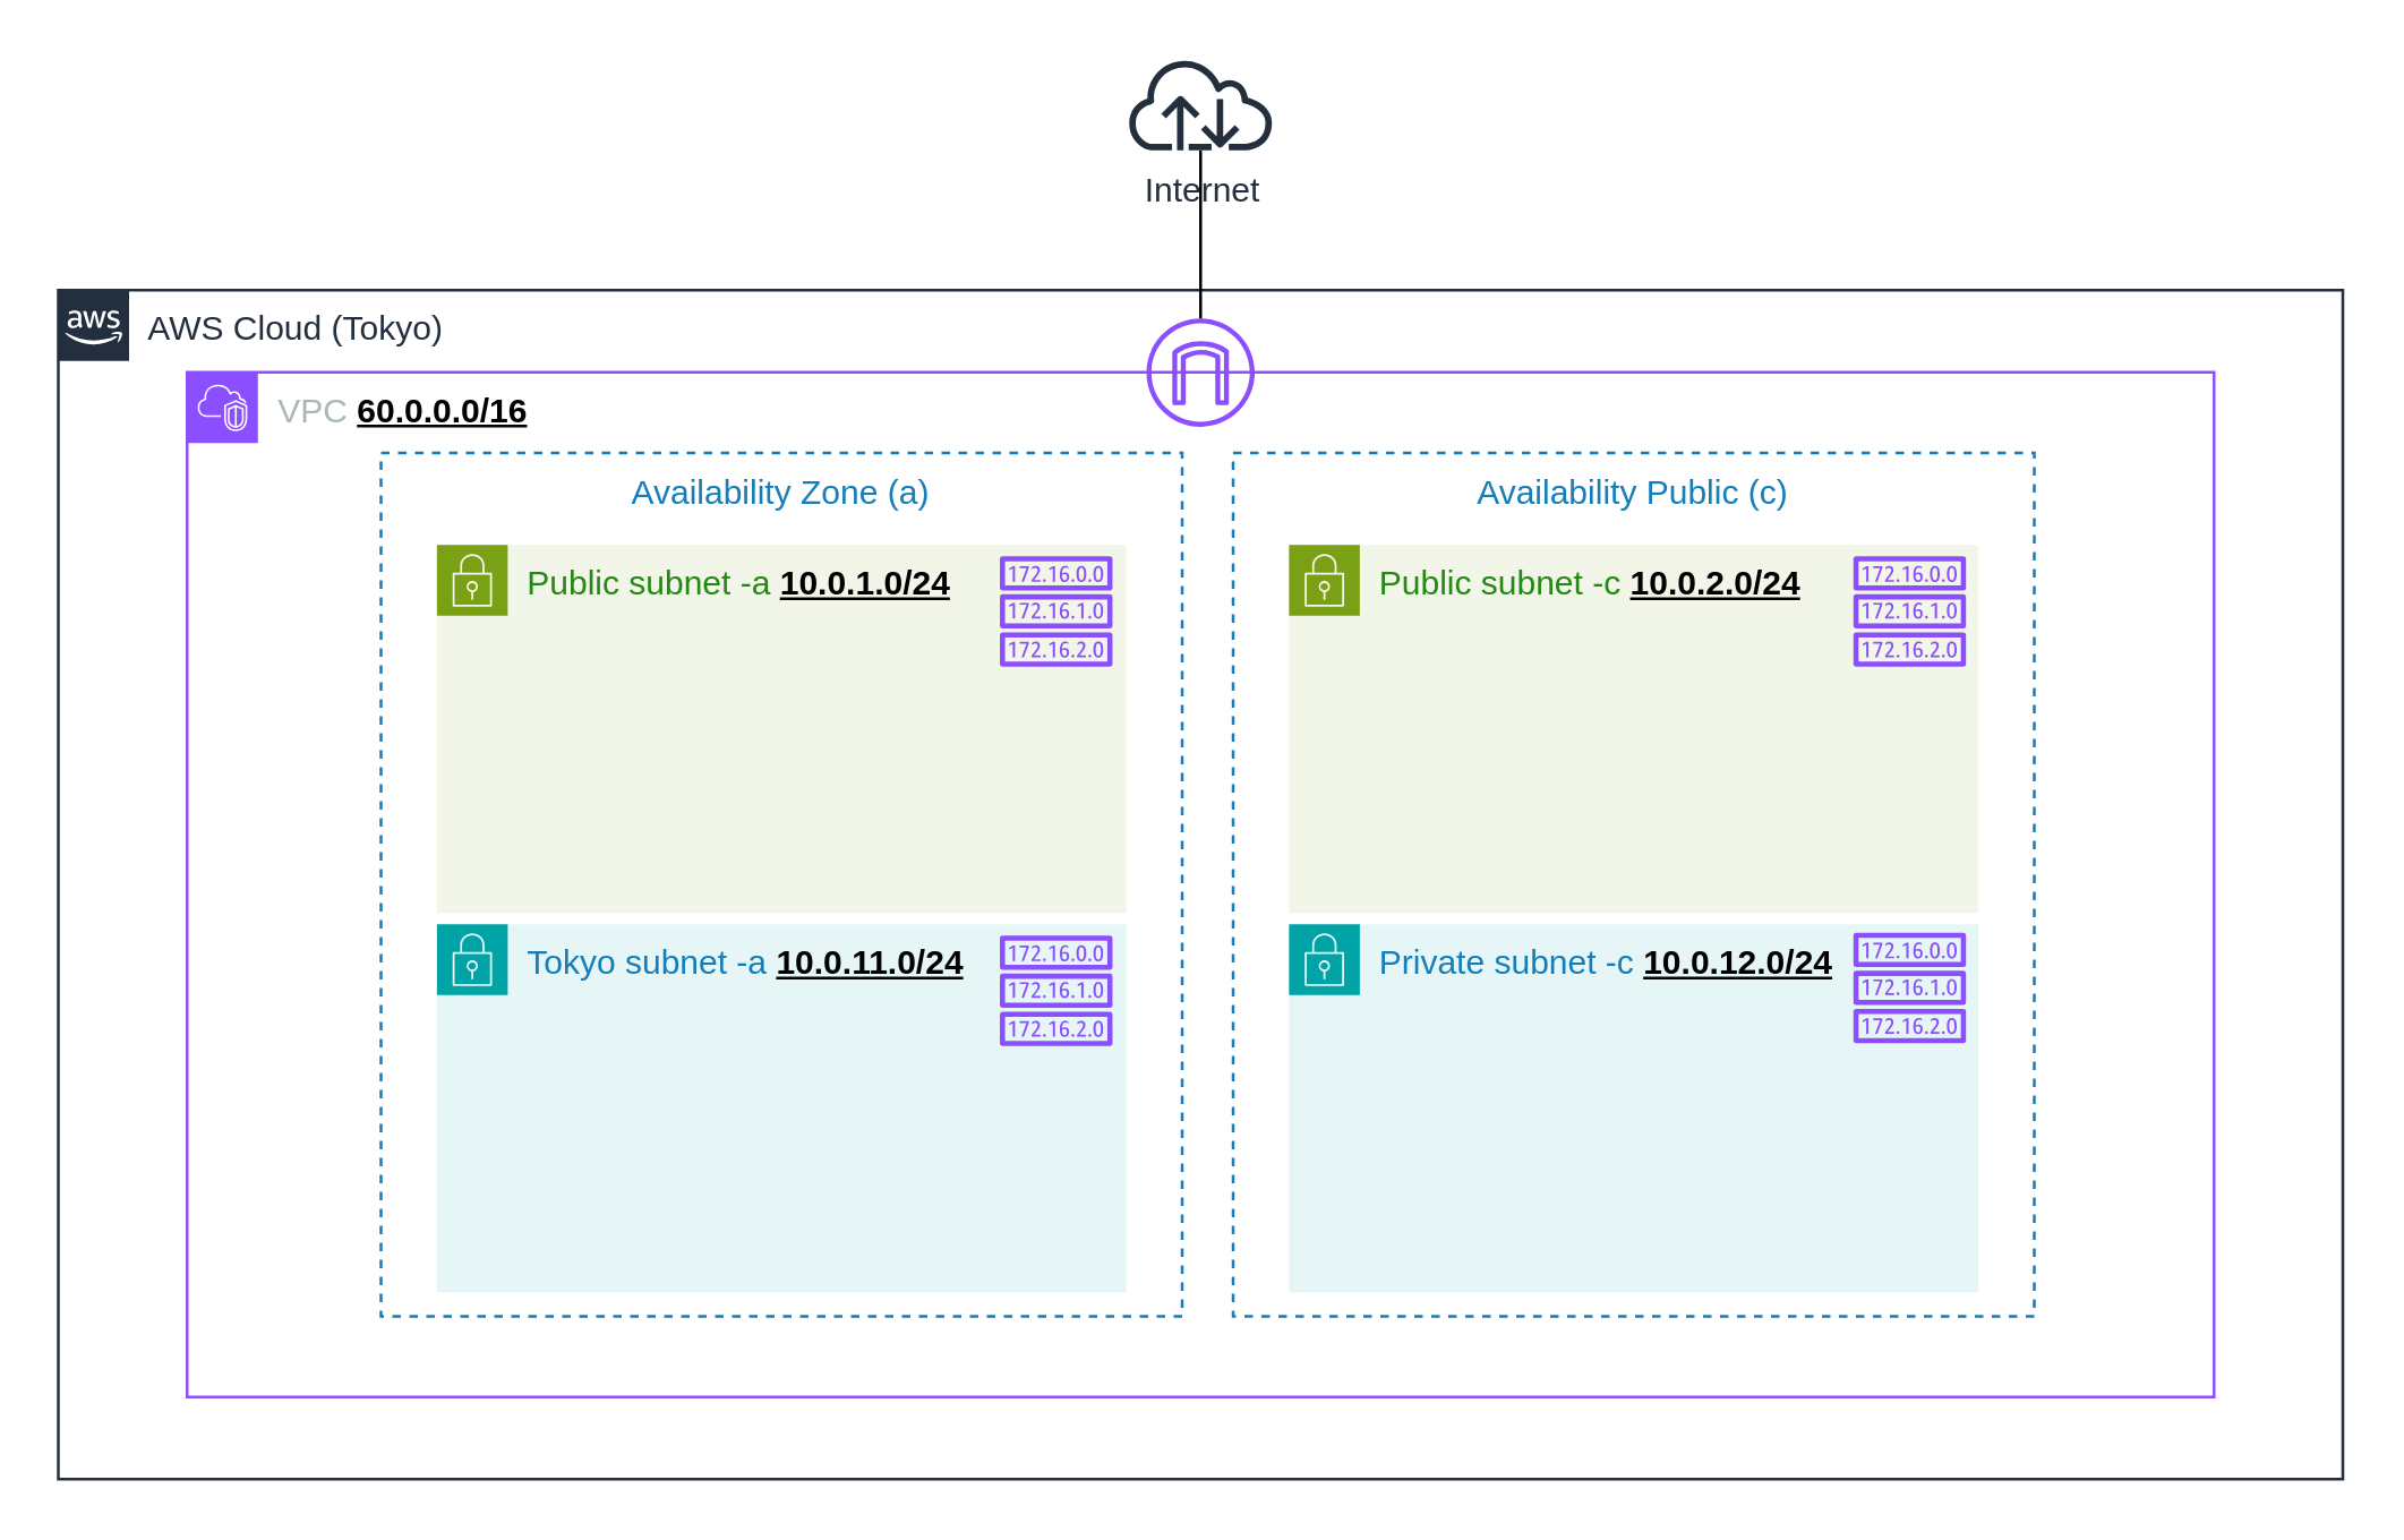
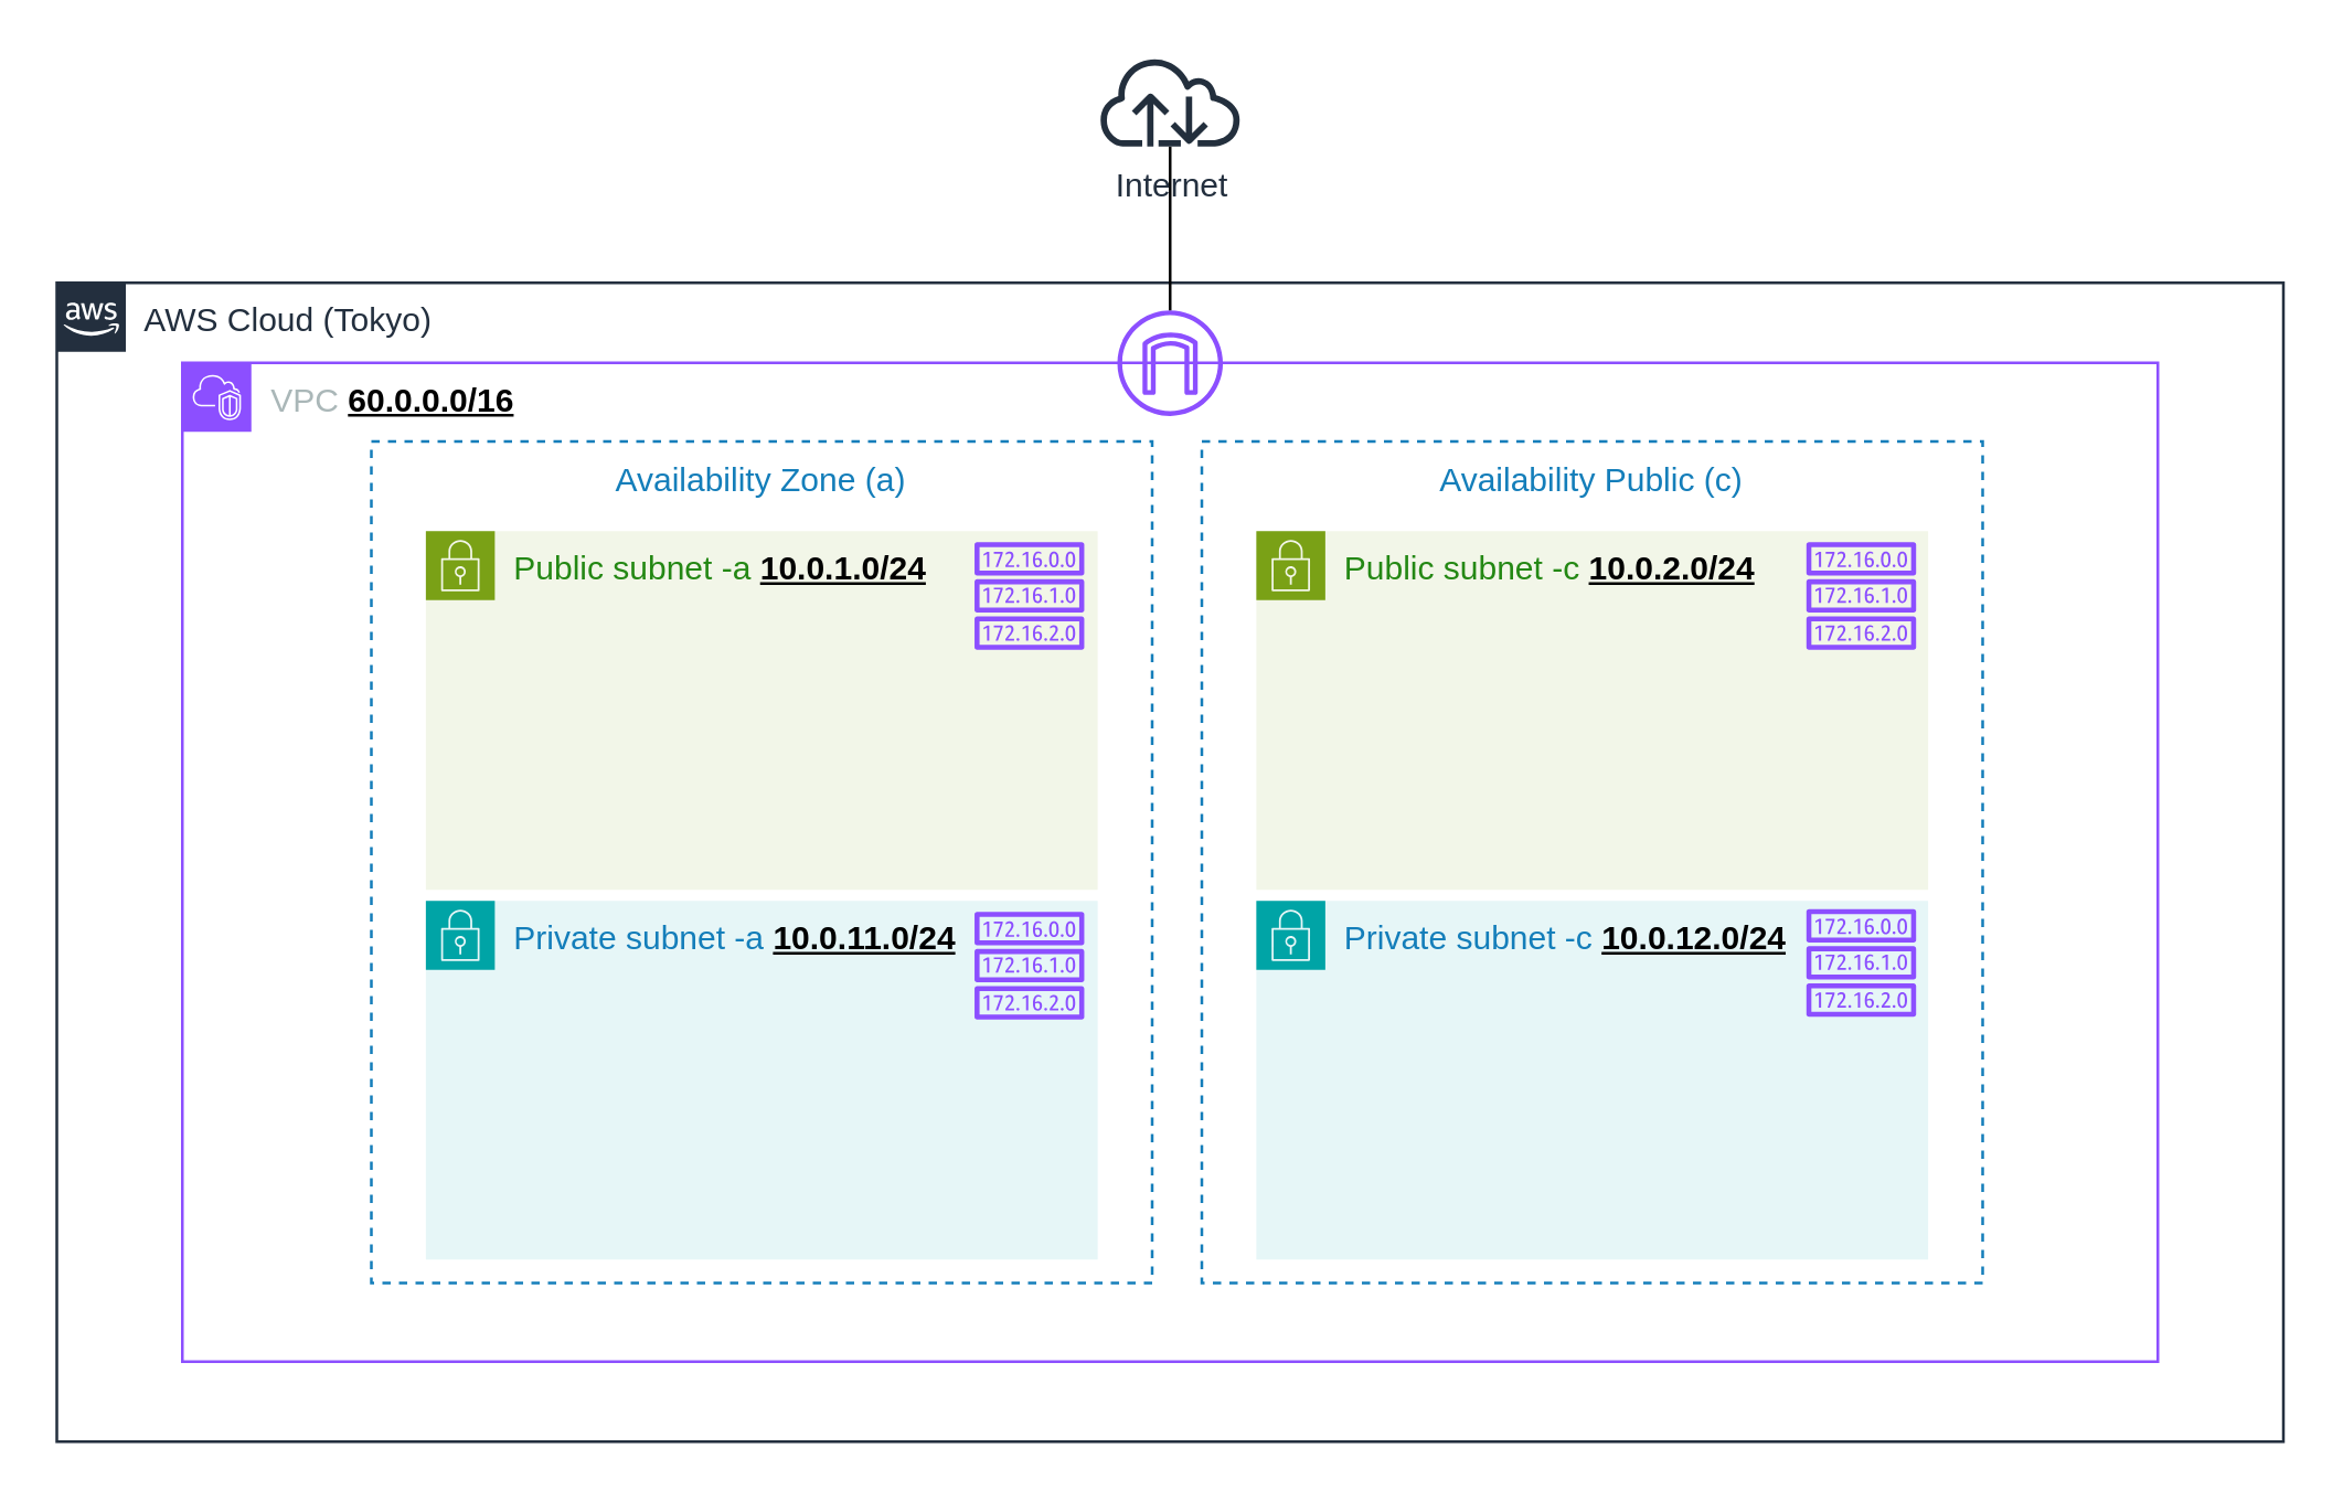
  <mxCell id="0" />
  <mxCell id="1" parent="0" />
  <mxCell id="2" value="AWS Cloud (Tokyo)" style="points=[[0,0],[0.25,0],[0.5,0],[0.75,0],[1,0],[1,0.25],[1,0.5],[1,0.75],[1,1],[0.75,1],[0.5,1],[0.25,1],[0,1],[0,0.75],[0,0.5],[0,0.25]];outlineConnect=0;gradientColor=none;html=1;whiteSpace=wrap;fontSize=12;fontStyle=0;container=1;pointerEvents=0;collapsible=0;recursiveResize=0;shape=mxgraph.aws4.group;grIcon=mxgraph.aws4.group_aws_cloud_alt;strokeColor=#232F3E;fillColor=none;verticalAlign=top;align=left;spacingLeft=30;fontColor=#232F3E;dashed=0;" vertex="1" parent="1"><mxGeometry x="20" y="102" width="807" height="420" as="geometry" /></mxCell>
  <mxCell id="3" value="VPC &lt;font color=&quot;#000000&quot;&gt;&lt;u&gt;&lt;b&gt;60.0.0.0/16&lt;/b&gt;&lt;/u&gt;&lt;/font&gt;" style="points=[[0,0],[0.25,0],[0.5,0],[0.75,0],[1,0],[1,0.25],[1,0.5],[1,0.75],[1,1],[0.75,1],[0.5,1],[0.25,1],[0,1],[0,0.75],[0,0.5],[0,0.25]];outlineConnect=0;gradientColor=none;html=1;whiteSpace=wrap;fontSize=12;fontStyle=0;container=1;pointerEvents=0;collapsible=0;recursiveResize=0;shape=mxgraph.aws4.group;grIcon=mxgraph.aws4.group_vpc2;strokeColor=#8C4FFF;fillColor=none;verticalAlign=top;align=left;spacingLeft=30;fontColor=#AAB7B8;dashed=0;" vertex="1" parent="2"><mxGeometry x="45.5" y="29" width="716" height="362" as="geometry" /></mxCell>
  <mxCell id="4" value="Availability Public (c)" style="fillColor=none;strokeColor=#147EBA;dashed=1;verticalAlign=top;fontStyle=0;fontColor=#147EBA;whiteSpace=wrap;html=1;align=center;" vertex="1" parent="3"><mxGeometry x="369.5" y="28.5" width="283" height="305" as="geometry" /></mxCell>
  <mxCell id="5" value="Availability Zone (a)" style="fillColor=none;strokeColor=#147EBA;dashed=1;verticalAlign=top;fontStyle=0;fontColor=#147EBA;whiteSpace=wrap;html=1;align=center;" vertex="1" parent="3"><mxGeometry x="68.5" y="28.5" width="283" height="305" as="geometry" /></mxCell>
  <mxCell id="6" value="Public subnet -a &lt;b&gt;&lt;font style=&quot;&quot; color=&quot;#000000&quot;&gt;&lt;u&gt;10.0.1.0/24&lt;/u&gt;&lt;/font&gt;&lt;/b&gt;" style="points=[[0,0],[0.25,0],[0.5,0],[0.75,0],[1,0],[1,0.25],[1,0.5],[1,0.75],[1,1],[0.75,1],[0.5,1],[0.25,1],[0,1],[0,0.75],[0,0.5],[0,0.25]];outlineConnect=0;gradientColor=none;html=1;whiteSpace=wrap;fontSize=12;fontStyle=0;container=1;pointerEvents=0;collapsible=0;recursiveResize=0;shape=mxgraph.aws4.group;grIcon=mxgraph.aws4.group_security_group;grStroke=0;strokeColor=#7AA116;fillColor=#F2F6E8;verticalAlign=top;align=left;spacingLeft=30;fontColor=#248814;dashed=0;" vertex="1" parent="3"><mxGeometry x="88.25" y="61" width="243.5" height="130" as="geometry" /></mxCell>
  <mxCell id="7" value="Public subnet -c&amp;nbsp;&lt;b&gt;&lt;font color=&quot;#000000&quot;&gt;&lt;u&gt;10.0.2.0/24&lt;/u&gt;&lt;/font&gt;&lt;/b&gt;" style="points=[[0,0],[0.25,0],[0.5,0],[0.75,0],[1,0],[1,0.25],[1,0.5],[1,0.75],[1,1],[0.75,1],[0.5,1],[0.25,1],[0,1],[0,0.75],[0,0.5],[0,0.25]];outlineConnect=0;gradientColor=none;html=1;whiteSpace=wrap;fontSize=12;fontStyle=0;container=1;pointerEvents=0;collapsible=0;recursiveResize=0;shape=mxgraph.aws4.group;grIcon=mxgraph.aws4.group_security_group;grStroke=0;strokeColor=#7AA116;fillColor=#F2F6E8;verticalAlign=top;align=left;spacingLeft=30;fontColor=#248814;dashed=0;" vertex="1" parent="3"><mxGeometry x="389.25" y="61" width="243.5" height="130" as="geometry" /></mxCell>
  <mxCell id="8" value="" style="sketch=0;outlineConnect=0;fontColor=#232F3E;gradientColor=none;fillColor=#8C4FFF;strokeColor=none;dashed=0;verticalLabelPosition=bottom;verticalAlign=top;align=center;html=1;fontSize=12;fontStyle=0;aspect=fixed;pointerEvents=1;shape=mxgraph.aws4.route_table;" vertex="1" parent="7"><mxGeometry x="199.25" y="4" width="40" height="38.97" as="geometry" /></mxCell>
- <mxCell id="9" value="Tokyo subnet -a&amp;nbsp;&lt;b style=&quot;color: rgb(36, 136, 20);&quot;&gt;&lt;font color=&quot;#000000&quot;&gt;&lt;u&gt;10.0.11.0/24&lt;/u&gt;&lt;/font&gt;&lt;/b&gt;" style="points=[[0,0],[0.25,0],[0.5,0],[0.75,0],[1,0],[1,0.25],[1,0.5],[1,0.75],[1,1],[0.75,1],[0.5,1],[0.25,1],[0,1],[0,0.75],[0,0.5],[0,0.25]];outlineConnect=0;gradientColor=none;html=1;whiteSpace=wrap;fontSize=12;fontStyle=0;container=1;pointerEvents=0;collapsible=0;recursiveResize=0;shape=mxgraph.aws4.group;grIcon=mxgraph.aws4.group_security_group;grStroke=0;strokeColor=#00A4A6;fillColor=#E6F6F7;verticalAlign=top;align=left;spacingLeft=30;fontColor=#147EBA;dashed=0;" vertex="1" parent="3"><mxGeometry x="88.25" y="195" width="243.5" height="130" as="geometry" /></mxCell>
+ <mxCell id="9" value="Private subnet -a&amp;nbsp;&lt;b style=&quot;color: rgb(36, 136, 20);&quot;&gt;&lt;font color=&quot;#000000&quot;&gt;&lt;u&gt;10.0.11.0/24&lt;/u&gt;&lt;/font&gt;&lt;/b&gt;" style="points=[[0,0],[0.25,0],[0.5,0],[0.75,0],[1,0],[1,0.25],[1,0.5],[1,0.75],[1,1],[0.75,1],[0.5,1],[0.25,1],[0,1],[0,0.75],[0,0.5],[0,0.25]];outlineConnect=0;gradientColor=none;html=1;whiteSpace=wrap;fontSize=12;fontStyle=0;container=1;pointerEvents=0;collapsible=0;recursiveResize=0;shape=mxgraph.aws4.group;grIcon=mxgraph.aws4.group_security_group;grStroke=0;strokeColor=#00A4A6;fillColor=#E6F6F7;verticalAlign=top;align=left;spacingLeft=30;fontColor=#147EBA;dashed=0;" vertex="1" parent="3"><mxGeometry x="88.25" y="195" width="243.5" height="130" as="geometry" /></mxCell>
  <mxCell id="10" value="" style="sketch=0;outlineConnect=0;fontColor=#232F3E;gradientColor=none;fillColor=#8C4FFF;strokeColor=none;dashed=0;verticalLabelPosition=bottom;verticalAlign=top;align=center;html=1;fontSize=12;fontStyle=0;aspect=fixed;pointerEvents=1;shape=mxgraph.aws4.route_table;" vertex="1" parent="9"><mxGeometry x="198.75" y="4" width="40" height="38.97" as="geometry" /></mxCell>
  <mxCell id="11" value="Private subnet -c&amp;nbsp;&lt;b style=&quot;color: rgb(36, 136, 20);&quot;&gt;&lt;font color=&quot;#000000&quot;&gt;&lt;u&gt;10.0.12.0/24&lt;/u&gt;&lt;/font&gt;&lt;/b&gt;" style="points=[[0,0],[0.25,0],[0.5,0],[0.75,0],[1,0],[1,0.25],[1,0.5],[1,0.75],[1,1],[0.75,1],[0.5,1],[0.25,1],[0,1],[0,0.75],[0,0.5],[0,0.25]];outlineConnect=0;gradientColor=none;html=1;whiteSpace=wrap;fontSize=12;fontStyle=0;container=1;pointerEvents=0;collapsible=0;recursiveResize=0;shape=mxgraph.aws4.group;grIcon=mxgraph.aws4.group_security_group;grStroke=0;strokeColor=#00A4A6;fillColor=#E6F6F7;verticalAlign=top;align=left;spacingLeft=30;fontColor=#147EBA;dashed=0;" vertex="1" parent="3"><mxGeometry x="389.25" y="195" width="243.5" height="130" as="geometry" /></mxCell>
  <mxCell id="12" value="" style="sketch=0;outlineConnect=0;fontColor=#232F3E;gradientColor=none;fillColor=#8C4FFF;strokeColor=none;dashed=0;verticalLabelPosition=bottom;verticalAlign=top;align=center;html=1;fontSize=12;fontStyle=0;aspect=fixed;pointerEvents=1;shape=mxgraph.aws4.internet_gateway;" vertex="1" parent="3"><mxGeometry x="338.88" y="-19" width="38.25" height="38.25" as="geometry" /></mxCell>
  <mxCell id="13" value="" style="sketch=0;outlineConnect=0;fontColor=#232F3E;gradientColor=none;fillColor=#8C4FFF;strokeColor=none;dashed=0;verticalLabelPosition=bottom;verticalAlign=top;align=center;html=1;fontSize=12;fontStyle=0;aspect=fixed;pointerEvents=1;shape=mxgraph.aws4.route_table;" vertex="1" parent="3"><mxGeometry x="287" y="65" width="40" height="38.97" as="geometry" /></mxCell>
  <mxCell id="14" value="" style="sketch=0;outlineConnect=0;fontColor=#232F3E;gradientColor=none;fillColor=#8C4FFF;strokeColor=none;dashed=0;verticalLabelPosition=bottom;verticalAlign=top;align=center;html=1;fontSize=12;fontStyle=0;aspect=fixed;pointerEvents=1;shape=mxgraph.aws4.route_table;" vertex="1" parent="3"><mxGeometry x="588.5" y="198" width="40" height="38.97" as="geometry" /></mxCell>
  <mxCell id="15" value="" style="endArrow=none;html=1;rounded=0;fontSize=12;startSize=8;endSize=8;curved=1;" edge="1" parent="1" source="12" target="16"><mxGeometry width="50" height="50" relative="1" as="geometry"><mxPoint x="384" y="306" as="sourcePoint" /><mxPoint x="434" y="256" as="targetPoint" /></mxGeometry></mxCell>
  <mxCell id="16" value="Internet" style="sketch=0;outlineConnect=0;fontColor=#232F3E;gradientColor=none;fillColor=#232F3D;strokeColor=none;dashed=0;verticalLabelPosition=bottom;verticalAlign=top;align=center;html=1;fontSize=12;fontStyle=0;aspect=fixed;pointerEvents=1;shape=mxgraph.aws4.internet;" vertex="1" parent="1"><mxGeometry x="397" y="20" width="53" height="32.62" as="geometry" /></mxCell>
